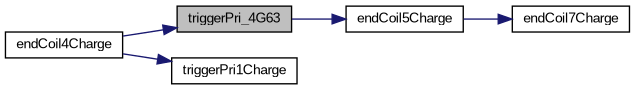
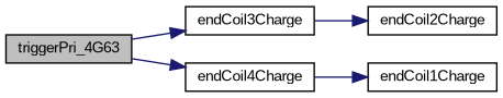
  digraph {
    fontname="Liberation Sans"
    rankdir=LR
    node [color=black fillcolor=white fontname="Liberation Sans" fontsize=10 shape=record style=filled]
    edge [color=midnightblue fontname="Liberation Sans" fontsize=10 labelfontname=Helvetica labelfontsize=10 style=solid]
    n1 [fillcolor=grey75 fontcolor=black height=0.2 label=triggerPri_4G63 width=0.4]
-   n2 [height=0.2 label=endCoil5Charge width=0.4]
+   n2 [height=0.2 label=endCoil3Charge width=0.4]
    n3 [height=0.2 label=endCoil4Charge width=0.4]
-   n4 [height=0.2 label=triggerPri1Charge width=0.4]
-   n5 [height=0.2 label=endCoil7Charge width=0.4]
+   n4 [height=0.2 label=endCoil1Charge width=0.4]
+   n5 [height=0.2 label=endCoil2Charge width=0.4]
    n1 -> n2
-   n3 -> n1
+   n1 -> n3
    n2 -> n5
    n3 -> n4
  }
